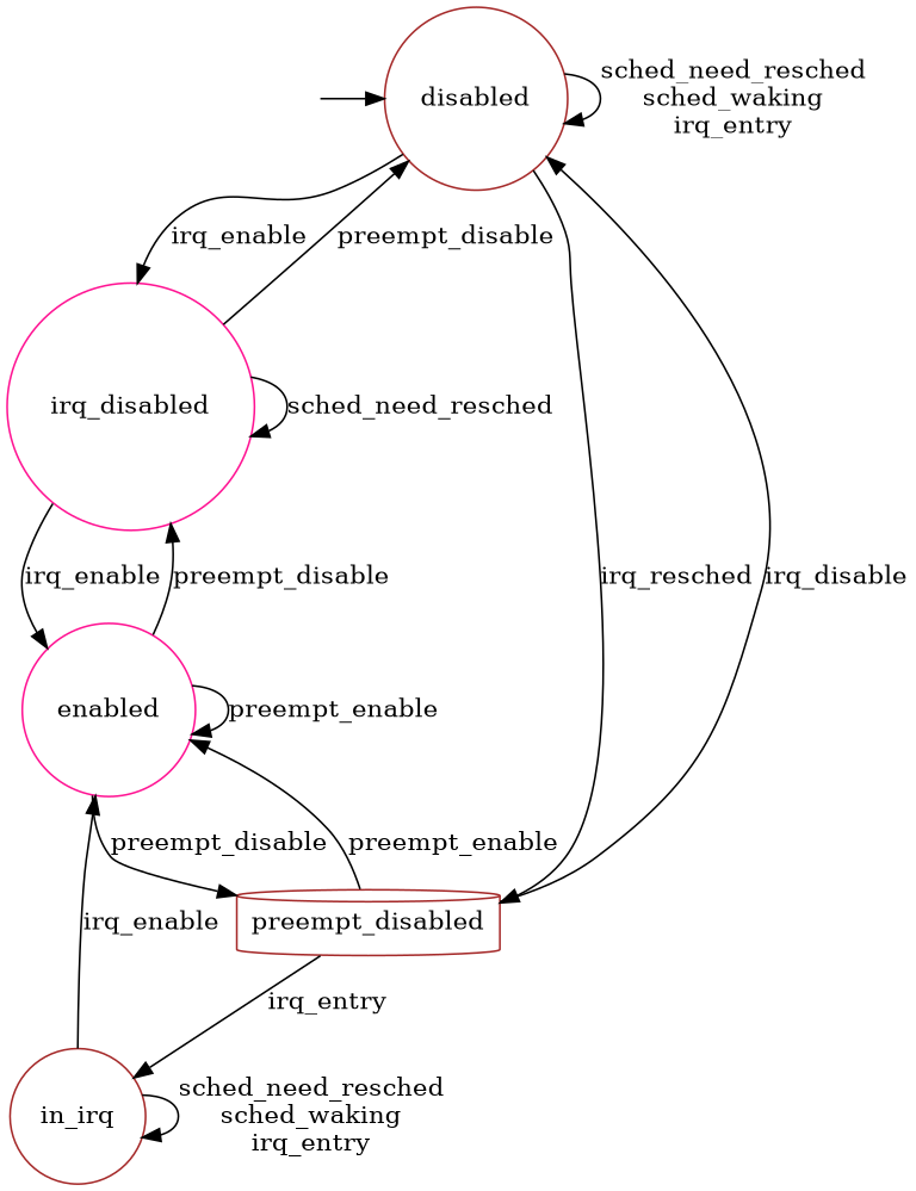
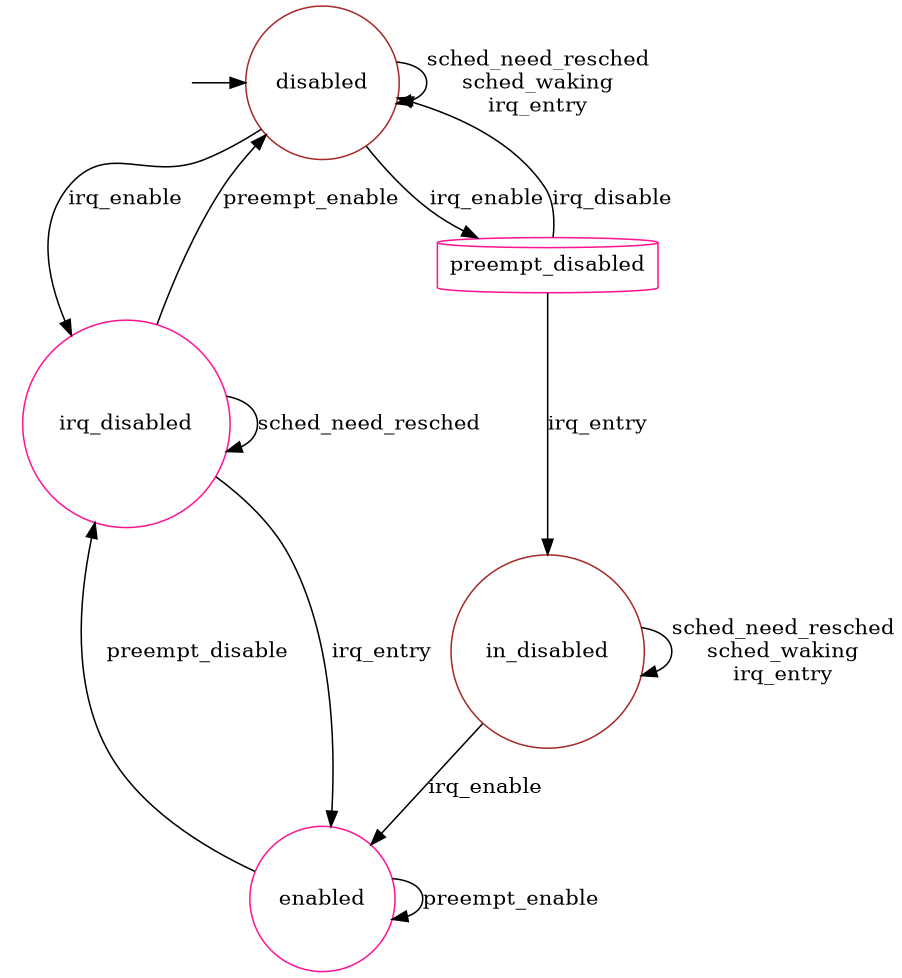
  digraph {
    node [shape=circle color=deeppink]
    __init_disabled [shape=plaintext style=invis color=""]
    n2 [color=brown label=disabled]
    n3 [label=enabled]
-   n4 [color=brown label=in_irq]
+   n4 [color=brown label=in_disabled]
    n5 [label=irq_disabled]
-   n6 [color=brown label=preempt_disabled shape=cylinder]
+   n6 [label=preempt_disabled shape=cylinder]
    subgraph sub_1 {
      __init_disabled
    }
    subgraph sub_2 {
      n2
    }
    subgraph sub_3 {
      n3
    }
    subgraph sub_4 {
      n3
    }
    subgraph sub_5 {
      rank=min
      __init_disabled
      n2
    }
    subgraph sub_6 {
      n4
    }
    subgraph sub_7 {
      n5
    }
    subgraph sub_8 {
      n6
    }
    __init_disabled -> n2
    n2 -> n2 [label="sched_need_resched\nsched_waking\nirq_entry"]
    n2 -> n5 [label=irq_enable]
-   n2 -> n6 [label=irq_resched]
+   n2 -> n6 [label=irq_enable]
    n3 -> n3 [label=preempt_enable]
    n3 -> n5 [label=preempt_disable]
-   n3 -> n6 [label=preempt_disable]
    n4 -> n3 [label=irq_enable]
    n4 -> n4 [label="sched_need_resched\nsched_waking\nirq_entry"]
-   n5 -> n2 [label=preempt_disable]
-   n5 -> n3 [label=irq_enable]
+   n5 -> n2 [label=preempt_enable]
+   n5 -> n3 [label=irq_entry]
    n5 -> n5 [label=sched_need_resched]
    n6 -> n2 [label=irq_disable]
-   n6 -> n3 [label=preempt_enable]
    n6 -> n4 [label=irq_entry]
  }
